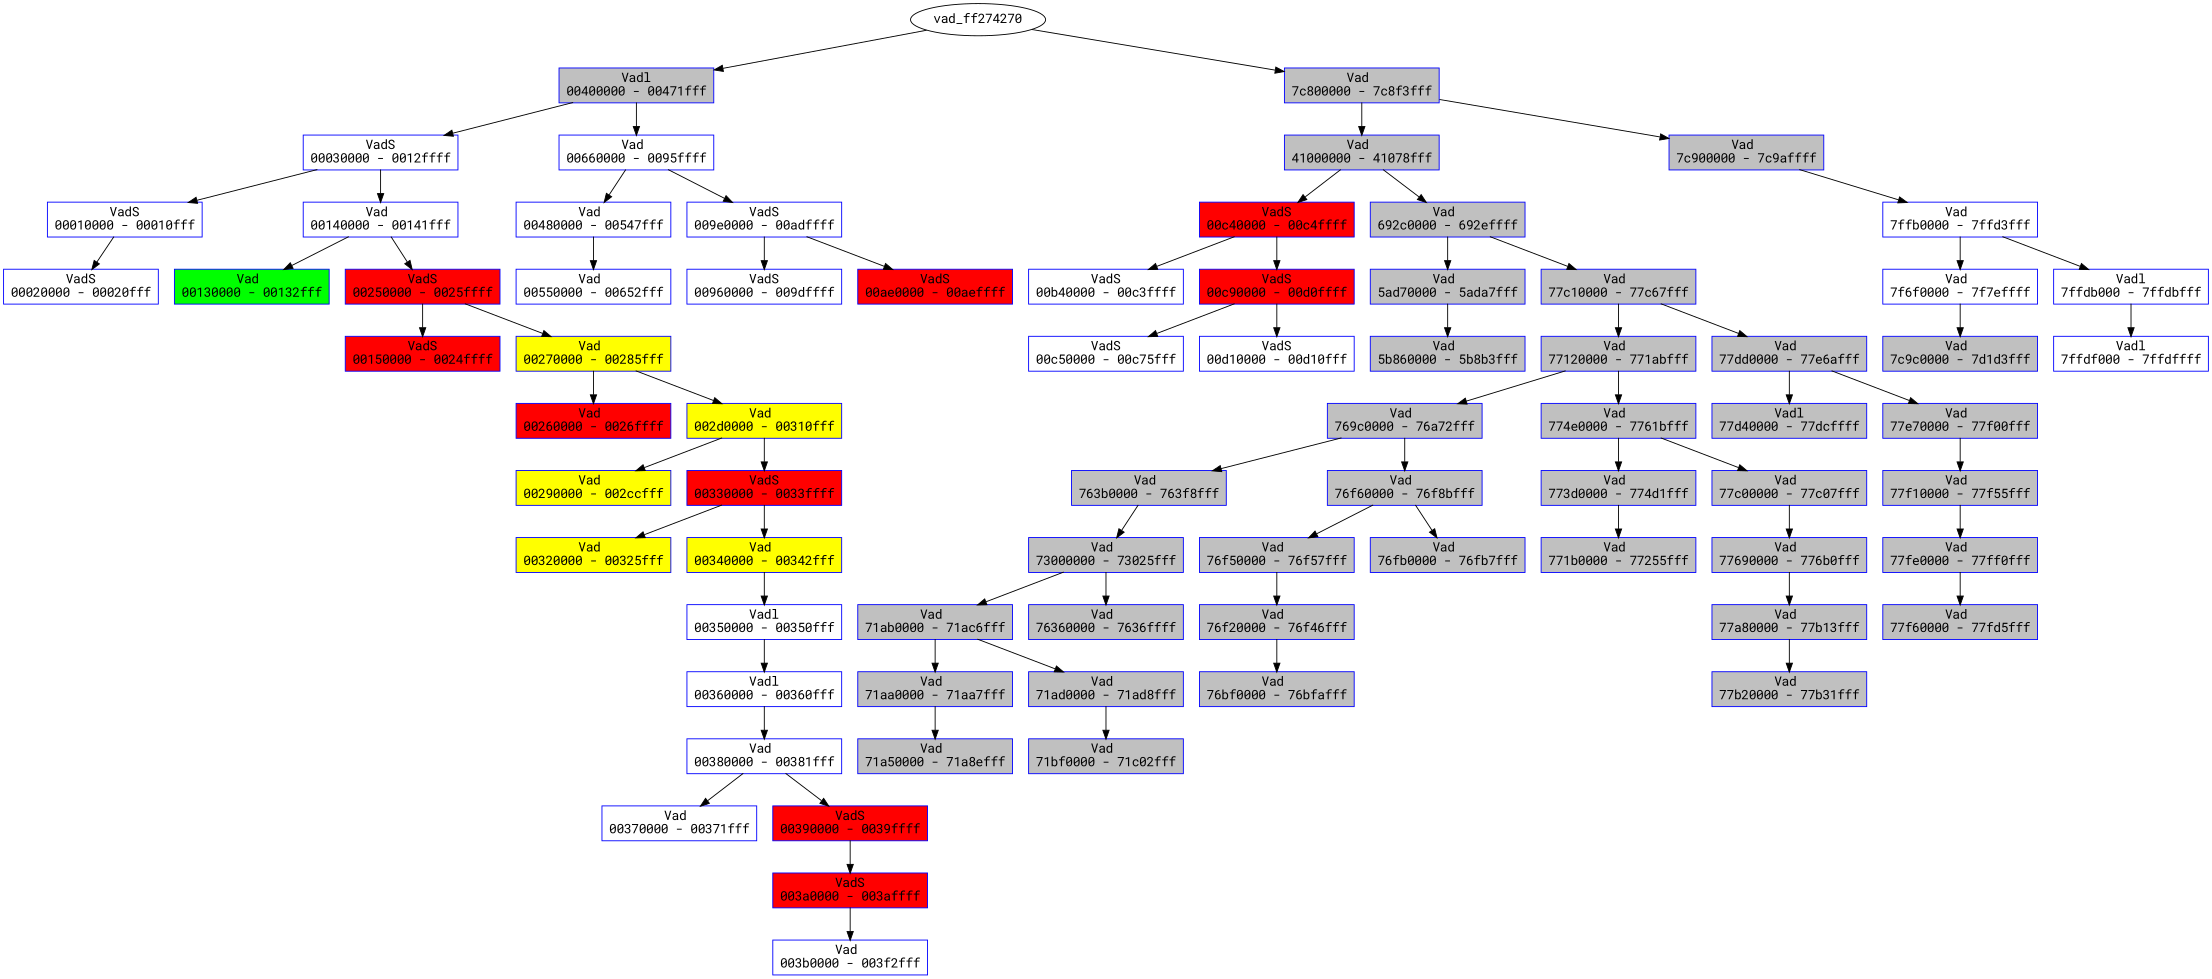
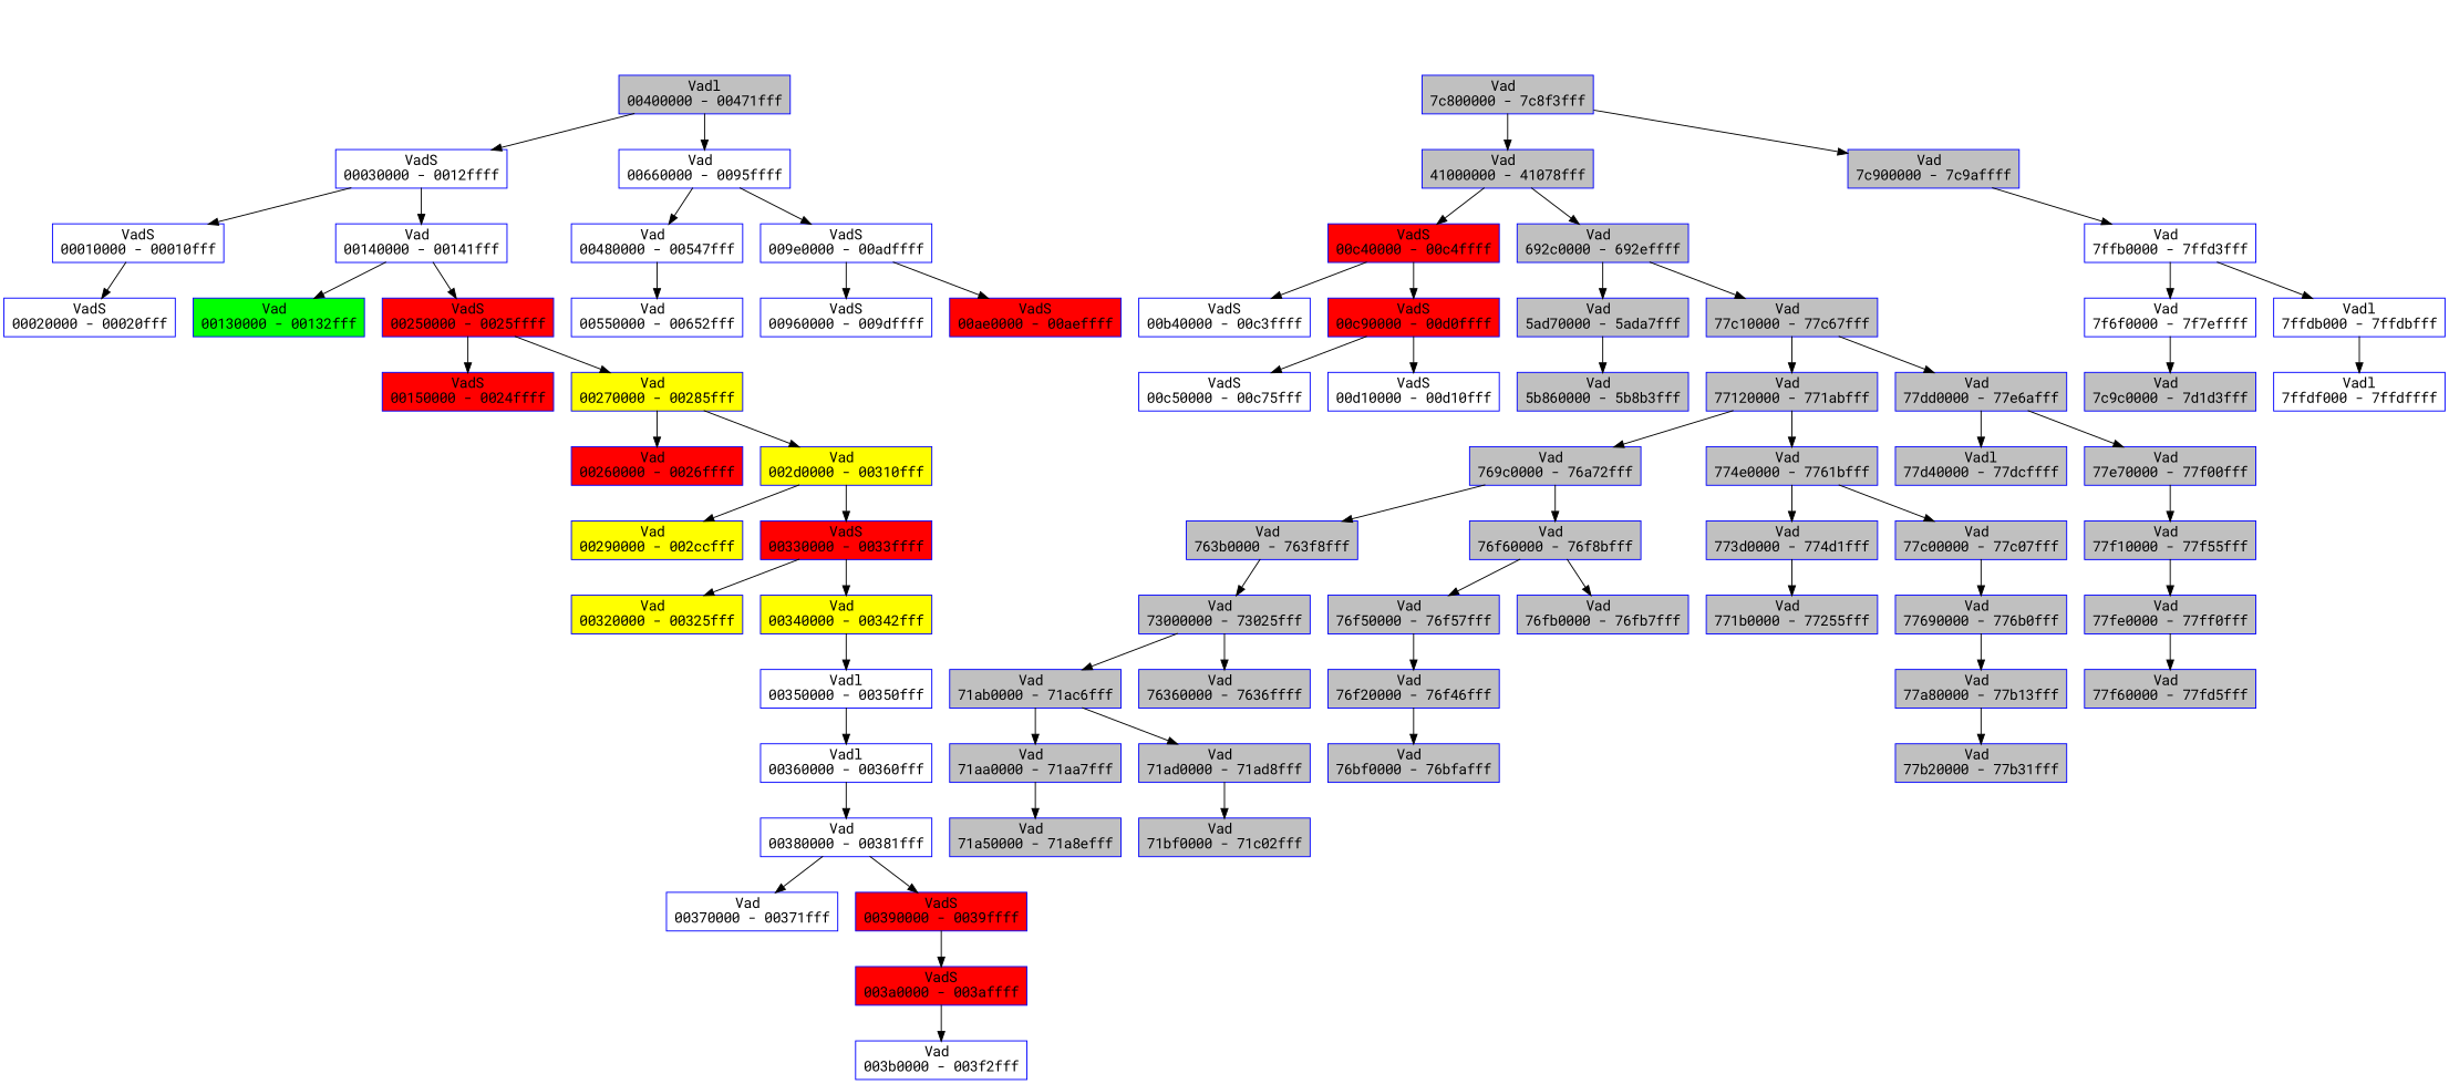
  digraph {
    rankdir=TB
    fontname="Roboto Mono"
    node [color=blue fillcolor=gray shape=record style=filled fontname="Roboto Mono"]
    edge [fontname="Roboto Mono"]
    n1 [label="{ Vadl\n00400000 - 00471fff }"]
-   vad_ff274270 [color="" fillcolor="" shape="" style=""]
    n3 [label="{ Vad \n7c800000 - 7c8f3fff }"]
    n4 [fillcolor=white label="{ VadS\n00030000 - 0012ffff }"]
    n5 [fillcolor=white label="{ Vad \n00660000 - 0095ffff }"]
    n6 [fillcolor=white label="{ VadS\n00010000 - 00010fff }"]
    n7 [fillcolor=white label="{ Vad \n00140000 - 00141fff }"]
    n8 [fillcolor=white label="{ VadS\n00020000 - 00020fff }"]
    n9 [fillcolor=green label="{ Vad \n00130000 - 00132fff }"]
    n10 [fillcolor=red label="{ VadS\n00250000 - 0025ffff }"]
    n11 [fillcolor=red label="{ VadS\n00150000 - 0024ffff }"]
    n12 [fillcolor=yellow label="{ Vad \n00270000 - 00285fff }"]
    n13 [fillcolor=red label="{ Vad \n00260000 - 0026ffff }"]
    n14 [fillcolor=yellow label="{ Vad \n002d0000 - 00310fff }"]
    n15 [fillcolor=yellow label="{ Vad \n00290000 - 002ccfff }"]
    n16 [fillcolor=red label="{ VadS\n00330000 - 0033ffff }"]
    n17 [fillcolor=yellow label="{ Vad \n00320000 - 00325fff }"]
    n18 [fillcolor=yellow label="{ Vad \n00340000 - 00342fff }"]
    n19 [fillcolor=white label="{ Vadl\n00350000 - 00350fff }"]
    n20 [fillcolor=white label="{ Vadl\n00360000 - 00360fff }"]
    n21 [fillcolor=white label="{ Vad \n00380000 - 00381fff }"]
    n22 [fillcolor=white label="{ Vad \n00370000 - 00371fff }"]
    n23 [fillcolor=red label="{ VadS\n00390000 - 0039ffff }"]
    n24 [fillcolor=red label="{ VadS\n003a0000 - 003affff }"]
    n25 [fillcolor=white label="{ Vad \n003b0000 - 003f2fff }"]
    n26 [fillcolor=white label="{ Vad \n00480000 - 00547fff }"]
    n27 [fillcolor=white label="{ VadS\n009e0000 - 00adffff }"]
    n28 [fillcolor=white label="{ Vad \n00550000 - 00652fff }"]
    n29 [fillcolor=white label="{ VadS\n00960000 - 009dffff }"]
    n30 [fillcolor=red label="{ VadS\n00ae0000 - 00aeffff }"]
    n31 [label="{ Vad \n41000000 - 41078fff }"]
    n32 [label="{ Vad \n7c900000 - 7c9affff }"]
    n33 [fillcolor=red label="{ VadS\n00c40000 - 00c4ffff }"]
    n34 [label="{ Vad \n692c0000 - 692effff }"]
    n35 [fillcolor=white label="{ VadS\n00b40000 - 00c3ffff }"]
    n36 [fillcolor=red label="{ VadS\n00c90000 - 00d0ffff }"]
    n37 [fillcolor=white label="{ VadS\n00c50000 - 00c75fff }"]
    n38 [fillcolor=white label="{ VadS\n00d10000 - 00d10fff }"]
    n39 [label="{ Vad \n5ad70000 - 5ada7fff }"]
    n40 [label="{ Vad \n77c10000 - 77c67fff }"]
    n41 [label="{ Vad \n5b860000 - 5b8b3fff }"]
    n42 [label="{ Vad \n77120000 - 771abfff }"]
    n43 [label="{ Vad \n77dd0000 - 77e6afff }"]
    n44 [label="{ Vad \n769c0000 - 76a72fff }"]
    n45 [label="{ Vad \n774e0000 - 7761bfff }"]
    n46 [label="{ Vad \n763b0000 - 763f8fff }"]
    n47 [label="{ Vad \n76f60000 - 76f8bfff }"]
    n48 [label="{ Vad \n73000000 - 73025fff }"]
    n49 [label="{ Vad \n71ab0000 - 71ac6fff }"]
    n50 [label="{ Vad \n76360000 - 7636ffff }"]
    n51 [label="{ Vad \n71aa0000 - 71aa7fff }"]
    n52 [label="{ Vad \n71ad0000 - 71ad8fff }"]
    n53 [label="{ Vad \n71a50000 - 71a8efff }"]
    n54 [label="{ Vad \n71bf0000 - 71c02fff }"]
    n55 [label="{ Vad \n76f50000 - 76f57fff }"]
    n56 [label="{ Vad \n76fb0000 - 76fb7fff }"]
    n57 [label="{ Vad \n76f20000 - 76f46fff }"]
    n58 [label="{ Vad \n76bf0000 - 76bfafff }"]
    n59 [label="{ Vad \n773d0000 - 774d1fff }"]
    n60 [label="{ Vad \n77c00000 - 77c07fff }"]
    n61 [label="{ Vad \n771b0000 - 77255fff }"]
    n62 [label="{ Vad \n77690000 - 776b0fff }"]
    n63 [label="{ Vad \n77a80000 - 77b13fff }"]
    n64 [label="{ Vad \n77b20000 - 77b31fff }"]
    n65 [label="{ Vadl\n77d40000 - 77dcffff }"]
    n66 [label="{ Vad \n77e70000 - 77f00fff }"]
    n67 [label="{ Vad \n77f10000 - 77f55fff }"]
    n68 [label="{ Vad \n77fe0000 - 77ff0fff }"]
    n69 [label="{ Vad \n77f60000 - 77fd5fff }"]
    n70 [fillcolor=white label="{ Vad \n7ffb0000 - 7ffd3fff }"]
    n71 [fillcolor=white label="{ Vad \n7f6f0000 - 7f7effff }"]
    n72 [fillcolor=white label="{ Vadl\n7ffdb000 - 7ffdbfff }"]
    n73 [label="{ Vad \n7c9c0000 - 7d1d3fff }"]
    n74 [fillcolor=white label="{ Vadl\n7ffdf000 - 7ffdffff }"]
    n1 -> n4
    n1 -> n5
-   vad_ff274270 -> n1
-   vad_ff274270 -> n3
    n3 -> n31
    n3 -> n32
    n4 -> n6
    n4 -> n7
    n5 -> n26
    n5 -> n27
    n6 -> n8
    n7 -> n9
    n7 -> n10
    n10 -> n11
    n10 -> n12
    n12 -> n13
    n12 -> n14
    n14 -> n15
    n14 -> n16
    n16 -> n17
    n16 -> n18
    n18 -> n19
    n19 -> n20
    n20 -> n21
    n21 -> n22
    n21 -> n23
    n23 -> n24
    n24 -> n25
    n26 -> n28
    n27 -> n29
    n27 -> n30
    n31 -> n33
    n31 -> n34
    n32 -> n70
    n33 -> n35
    n33 -> n36
    n34 -> n39
    n34 -> n40
    n36 -> n37
    n36 -> n38
    n39 -> n41
    n40 -> n42
    n40 -> n43
    n42 -> n44
    n42 -> n45
    n43 -> n65
    n43 -> n66
    n44 -> n46
    n44 -> n47
    n45 -> n59
    n45 -> n60
    n46 -> n48
    n47 -> n55
    n47 -> n56
    n48 -> n49
    n48 -> n50
    n49 -> n51
    n49 -> n52
    n51 -> n53
    n52 -> n54
    n55 -> n57
    n57 -> n58
    n59 -> n61
    n60 -> n62
    n62 -> n63
    n63 -> n64
    n66 -> n67
    n67 -> n68
    n68 -> n69
    n70 -> n71
    n70 -> n72
    n71 -> n73
    n72 -> n74
  }
